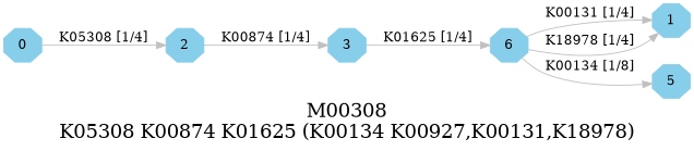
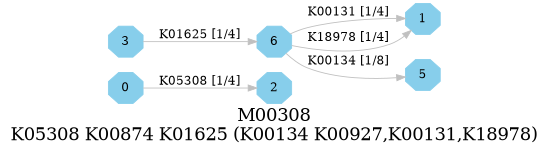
  digraph {
    fontsize=20
    label="M00308\nK05308 K00874 K01625 (K00134 K00927,K00131,K18978)"
    rankdir=LR
    node [color=skyblue shape=octagon style=filled]
    edge [color=grey]
    0 [height=.3 width=.3]
    1 [height=.3 width=.3]
    2 [height=.3 width=.3]
    3 [height=.3 width=.3]
    n5 [height=.3 label=6 width=.3]
    5 [height=.3 width=.3]
    subgraph sub_1 {
      0
      1
      2
      3
      n5
      5
    }
    0 -> 2 [label="K05308 [1/4]"]
-   2 -> 3 [label="K00874 [1/4]"]
    3 -> n5 [label="K01625 [1/4]"]
    n5 -> 1 [label="K00131 [1/4]"]
    n5 -> 1 [label="K18978 [1/4]"]
    n5 -> 5 [label="K00134 [1/8]"]
  }
